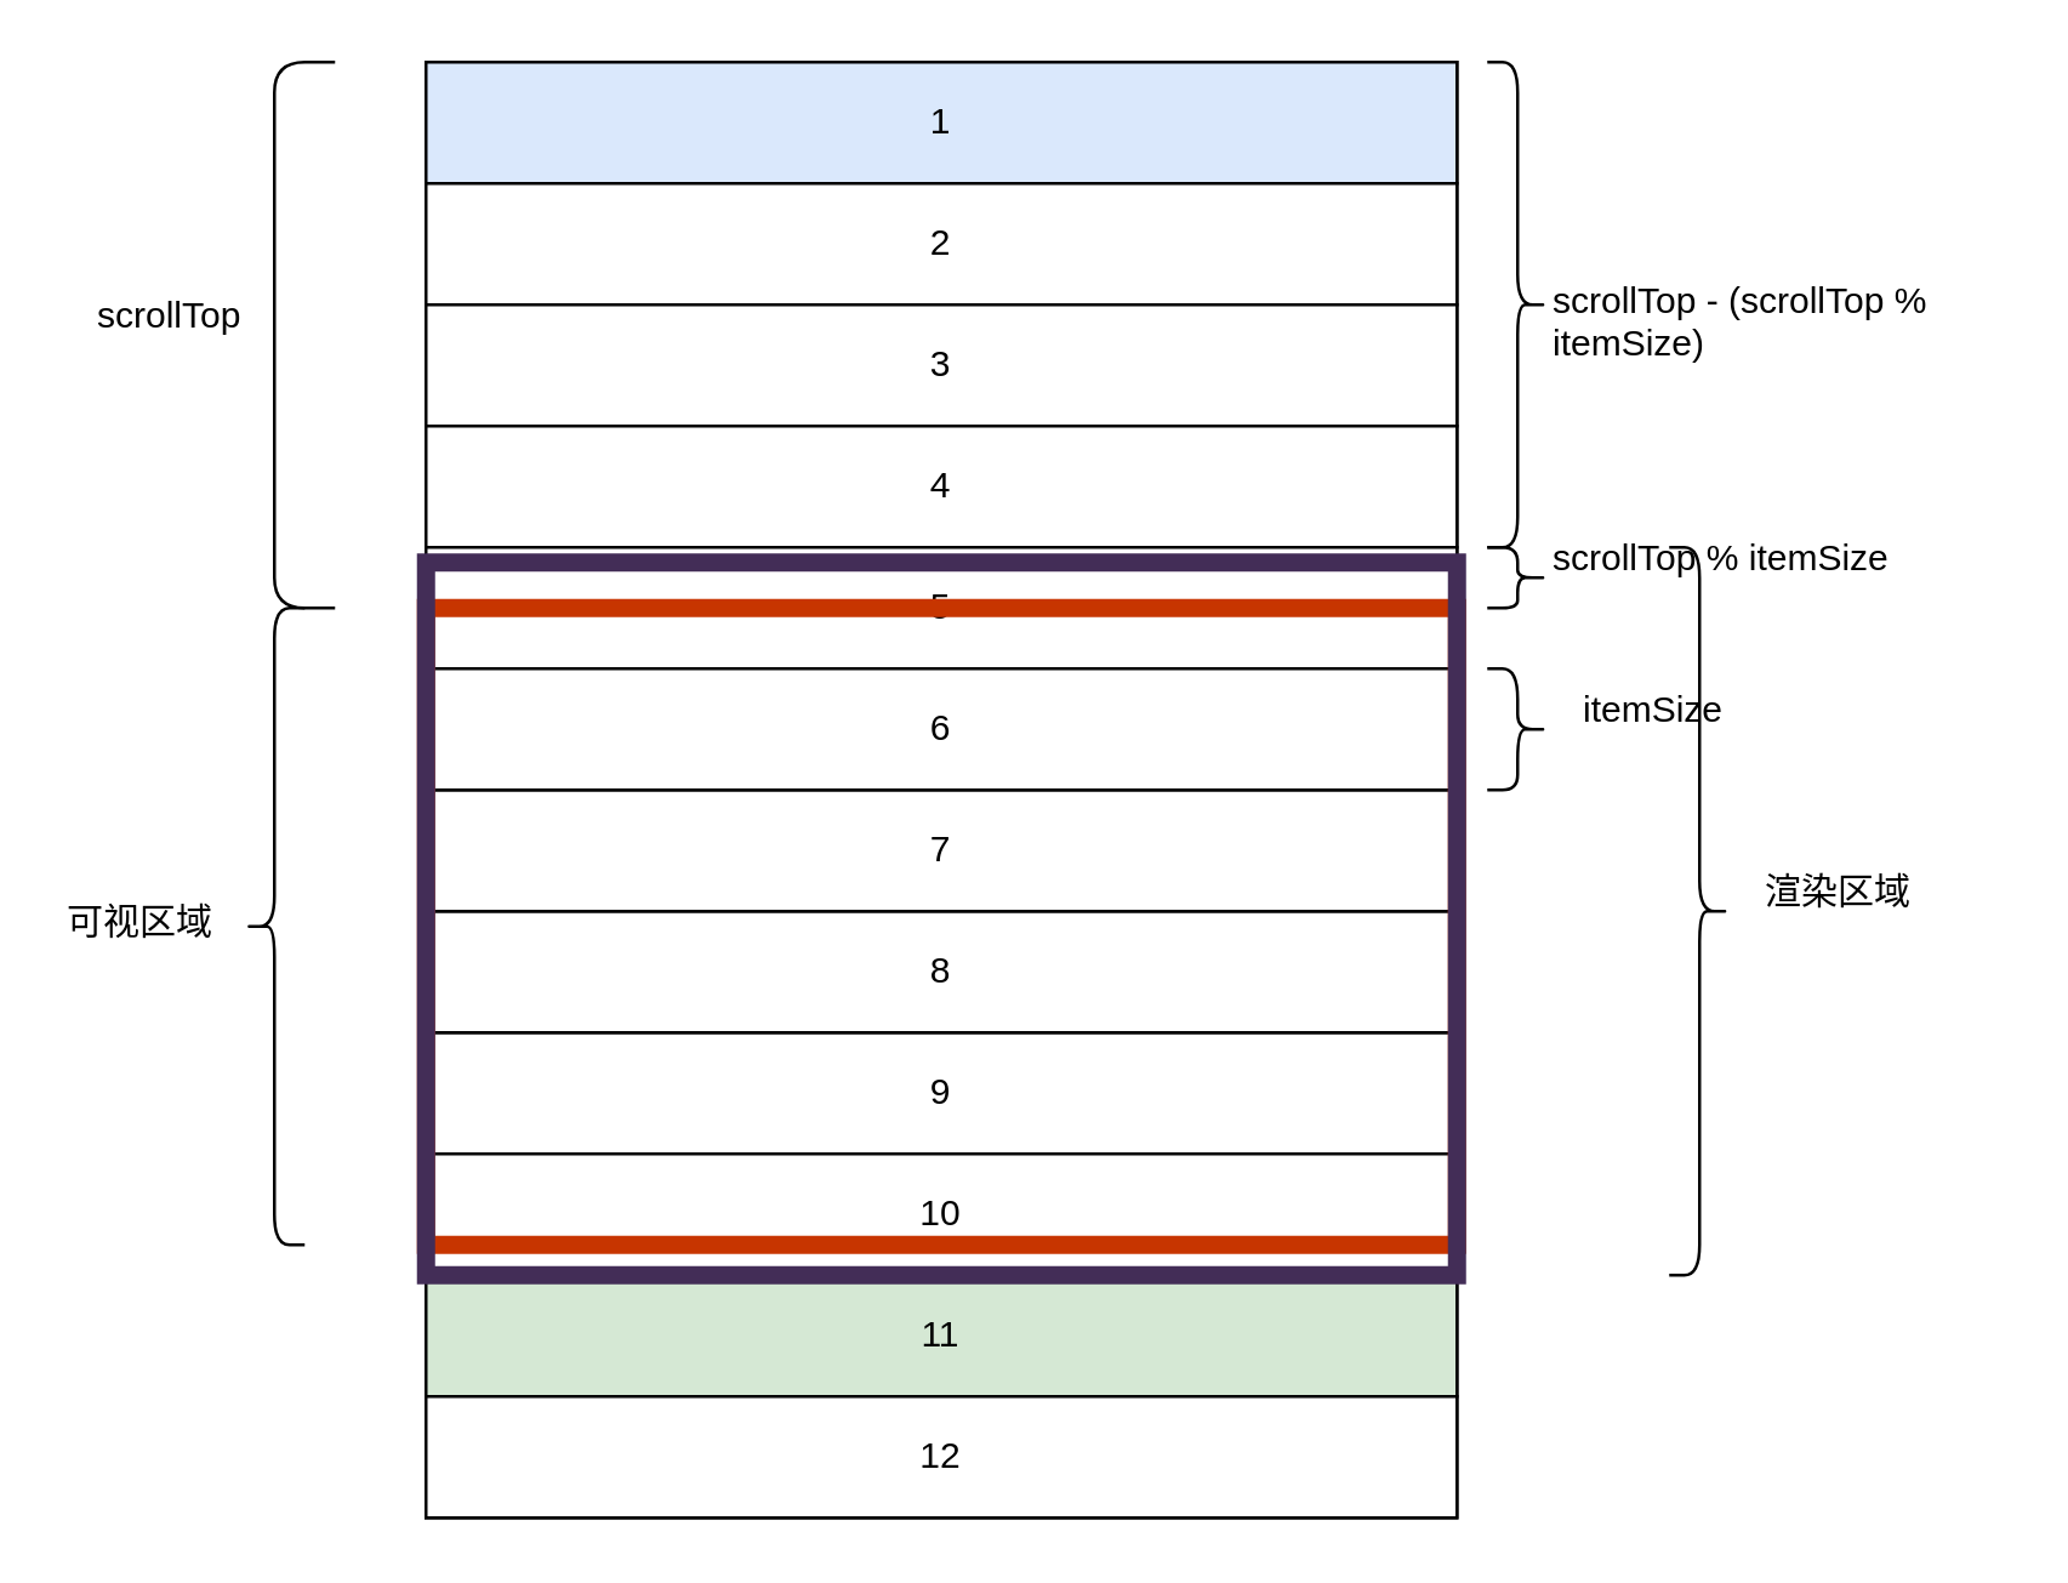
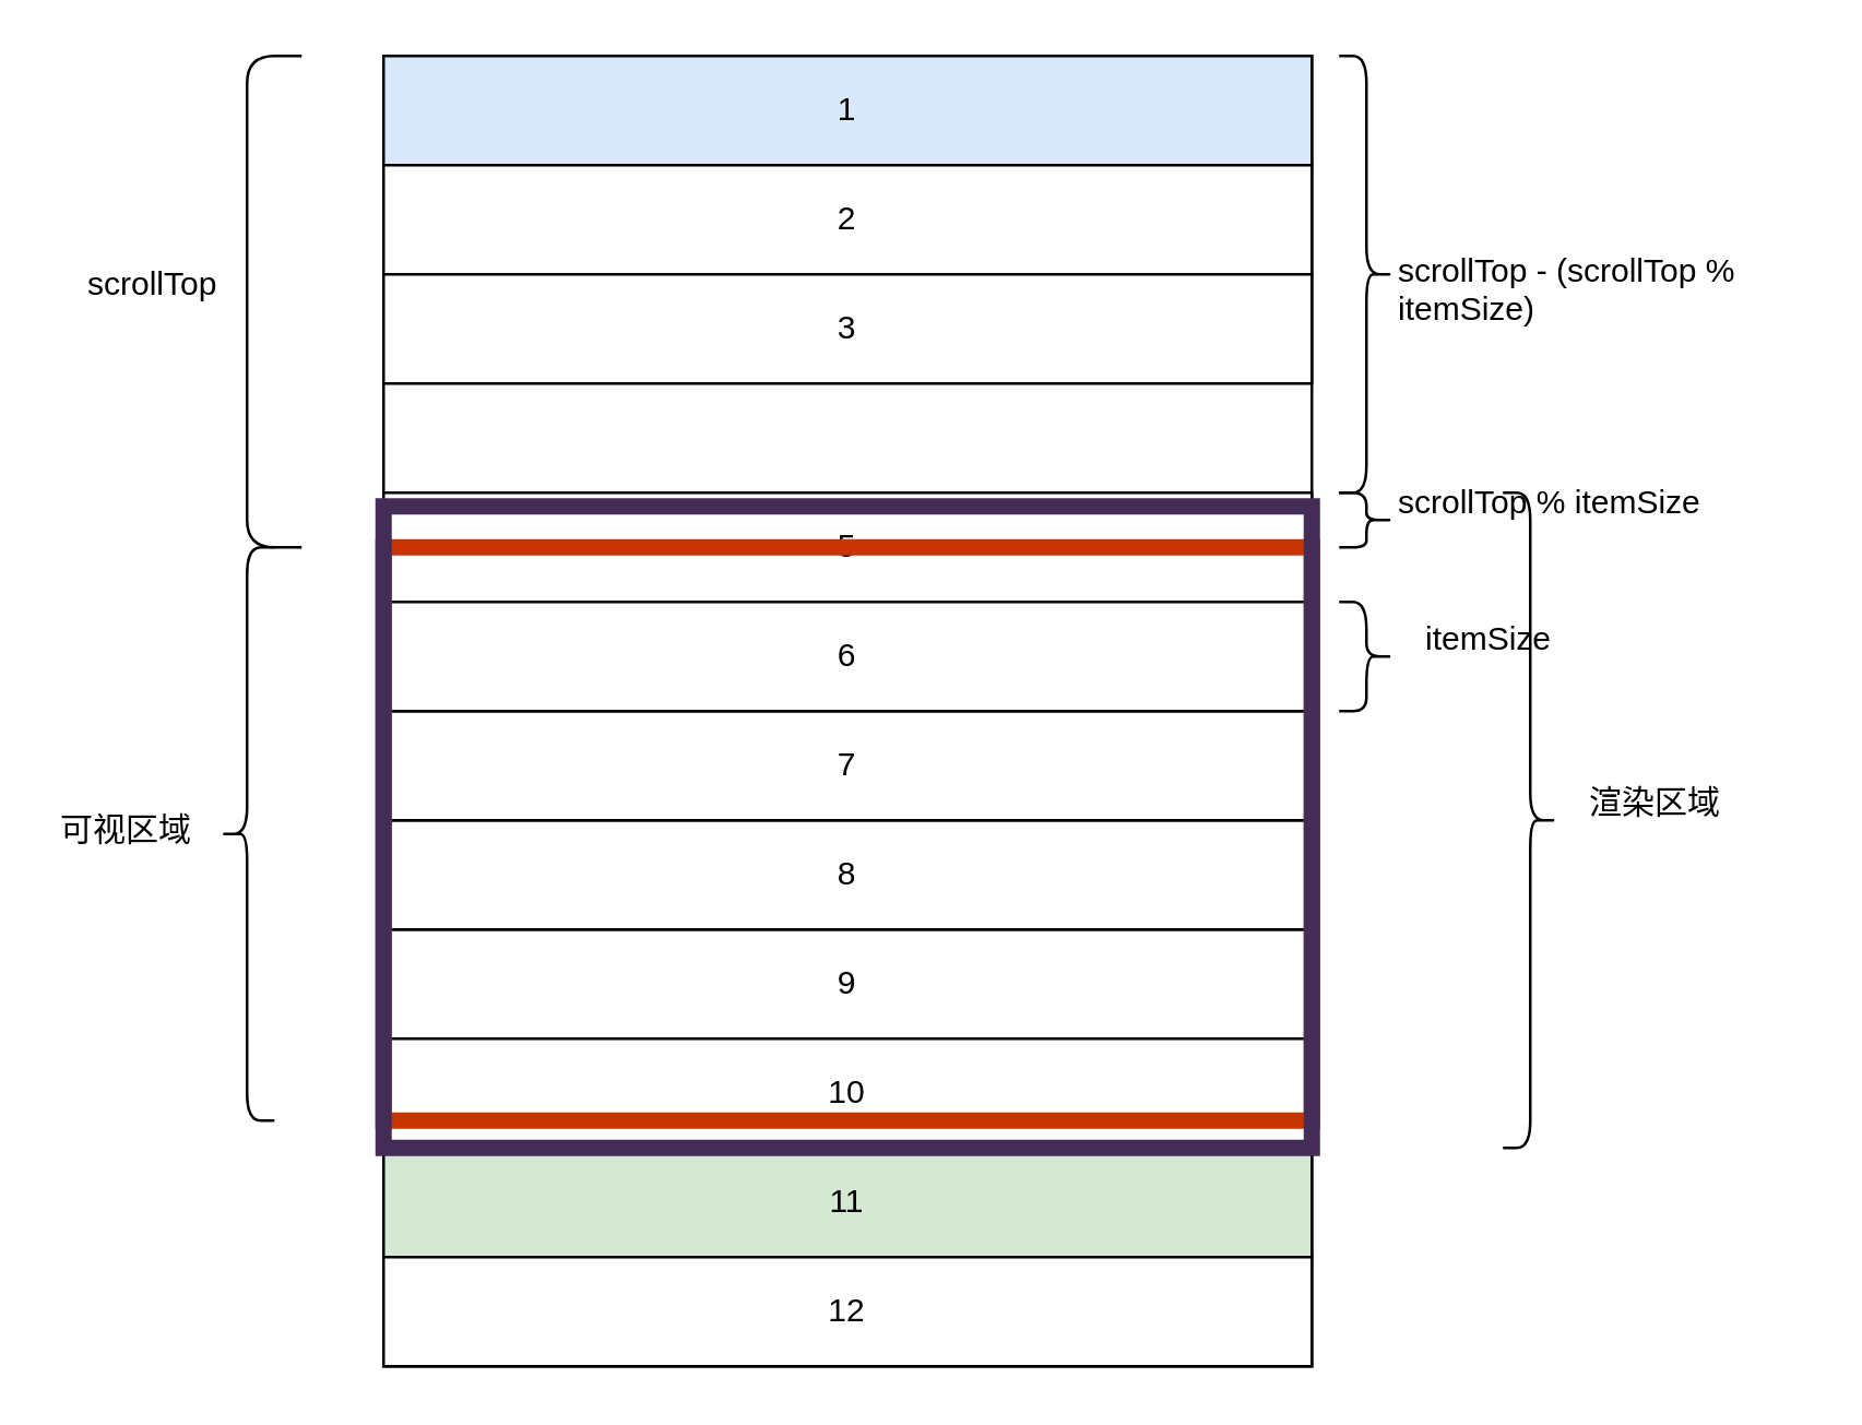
  <mxCell id="0" />
  <mxCell id="1" parent="0" />
  <mxCell id="2" value="" style="rounded=0;whiteSpace=wrap;html=1;" vertex="1" parent="1"><mxGeometry x="140" y="20" width="340" height="480" as="geometry" /></mxCell>
  <mxCell id="3" value="1" style="rounded=0;whiteSpace=wrap;html=1;fillColor=#dae8fc;" vertex="1" parent="1"><mxGeometry x="140" y="20" width="340" height="40" as="geometry" /></mxCell>
  <mxCell id="4" value="2" style="rounded=0;whiteSpace=wrap;html=1;" vertex="1" parent="1"><mxGeometry x="140" y="60" width="340" height="40" as="geometry" /></mxCell>
  <mxCell id="5" value="3" style="rounded=0;whiteSpace=wrap;html=1;" vertex="1" parent="1"><mxGeometry x="140" y="100" width="340" height="40" as="geometry" /></mxCell>
- <mxCell id="6" value="4" style="rounded=0;whiteSpace=wrap;html=1;" vertex="1" parent="1"><mxGeometry x="140" y="140" width="340" height="40" as="geometry" /></mxCell>
  <mxCell id="7" value="5" style="rounded=0;whiteSpace=wrap;html=1;" vertex="1" parent="1"><mxGeometry x="140" y="180" width="340" height="40" as="geometry" /></mxCell>
  <mxCell id="8" value="9" style="rounded=0;whiteSpace=wrap;html=1;" vertex="1" parent="1"><mxGeometry x="140" y="340" width="340" height="40" as="geometry" /></mxCell>
  <mxCell id="9" value="8" style="rounded=0;whiteSpace=wrap;html=1;" vertex="1" parent="1"><mxGeometry x="140" y="300" width="340" height="40" as="geometry" /></mxCell>
  <mxCell id="10" value="7" style="rounded=0;whiteSpace=wrap;html=1;" vertex="1" parent="1"><mxGeometry x="140" y="260" width="340" height="40" as="geometry" /></mxCell>
  <mxCell id="11" value="6" style="rounded=0;whiteSpace=wrap;html=1;" vertex="1" parent="1"><mxGeometry x="140" y="220" width="340" height="40" as="geometry" /></mxCell>
  <mxCell id="12" value="11" style="rounded=0;whiteSpace=wrap;html=1;fillColor=#d5e8d4;" vertex="1" parent="1"><mxGeometry x="140" y="420" width="340" height="40" as="geometry" /></mxCell>
  <mxCell id="13" value="10" style="rounded=0;whiteSpace=wrap;html=1;" vertex="1" parent="1"><mxGeometry x="140" y="380" width="340" height="40" as="geometry" /></mxCell>
  <mxCell id="14" value="12" style="rounded=0;whiteSpace=wrap;html=1;" vertex="1" parent="1"><mxGeometry x="140" y="460" width="340" height="40" as="geometry" /></mxCell>
  <mxCell id="15" value="" style="rounded=0;whiteSpace=wrap;html=1;fillColor=none;fontColor=#000000;strokeColor=#C73500;strokeWidth=6;" vertex="1" parent="1"><mxGeometry x="140" y="200" width="340" height="210" as="geometry" /></mxCell>
  <mxCell id="16" value="" style="shape=curlyBracket;whiteSpace=wrap;html=1;rounded=1;fillColor=none;size=0;" vertex="1" parent="1"><mxGeometry x="90" y="20" width="20" height="180" as="geometry" /></mxCell>
  <mxCell id="17" value="scrollTop" style="text;whiteSpace=wrap;html=1;" vertex="1" parent="1"><mxGeometry x="30" y="90" width="80" height="40" as="geometry" /></mxCell>
  <mxCell id="18" value="" style="shape=curlyBracket;whiteSpace=wrap;html=1;rounded=1;fillColor=none;" vertex="1" parent="1"><mxGeometry x="80" y="200" width="20" height="210" as="geometry" /></mxCell>
  <mxCell id="19" value="可视区域" style="text;whiteSpace=wrap;html=1;" vertex="1" parent="1"><mxGeometry x="20" y="290" width="80" height="40" as="geometry" /></mxCell>
  <mxCell id="20" value="" style="shape=curlyBracket;whiteSpace=wrap;html=1;rounded=1;flipH=1;fillColor=none;" vertex="1" parent="1"><mxGeometry x="490" y="220" width="20" height="40" as="geometry" /></mxCell>
  <mxCell id="21" value="itemSize" style="text;whiteSpace=wrap;html=1;" vertex="1" parent="1"><mxGeometry x="520" y="220" width="80" height="40" as="geometry" /></mxCell>
  <mxCell id="22" value="" style="shape=curlyBracket;whiteSpace=wrap;html=1;rounded=1;flipH=1;fillColor=none;" vertex="1" parent="1"><mxGeometry x="490" y="180" width="20" height="20" as="geometry" /></mxCell>
  <mxCell id="23" value="scrollTop % itemSize" style="text;whiteSpace=wrap;html=1;" vertex="1" parent="1"><mxGeometry x="510" y="170" width="130" height="40" as="geometry" /></mxCell>
  <mxCell id="24" value="" style="shape=curlyBracket;whiteSpace=wrap;html=1;rounded=1;flipH=1;fillColor=none;" vertex="1" parent="1"><mxGeometry x="490" y="20" width="20" height="160" as="geometry" /></mxCell>
  <mxCell id="25" value="scrollTop - (scrollTop % itemSize)" style="text;whiteSpace=wrap;html=1;" vertex="1" parent="1"><mxGeometry x="510" y="85" width="140" height="30" as="geometry" /></mxCell>
  <mxCell id="26" value="" style="rounded=0;whiteSpace=wrap;html=1;fillColor=none;fontColor=#ffffff;strokeColor=#432D57;strokeWidth=6;" vertex="1" parent="1"><mxGeometry x="140" y="185" width="340" height="235" as="geometry" /></mxCell>
  <mxCell id="27" value="" style="shape=curlyBracket;whiteSpace=wrap;html=1;rounded=1;flipH=1;strokeWidth=1;fillColor=none;" vertex="1" parent="1"><mxGeometry x="550" y="180" width="20" height="240" as="geometry" /></mxCell>
  <mxCell id="28" value="渲染区域" style="text;whiteSpace=wrap;html=1;" vertex="1" parent="1"><mxGeometry x="580" y="280" width="80" height="40" as="geometry" /></mxCell>
